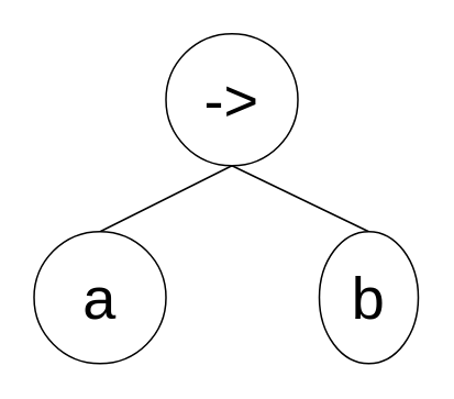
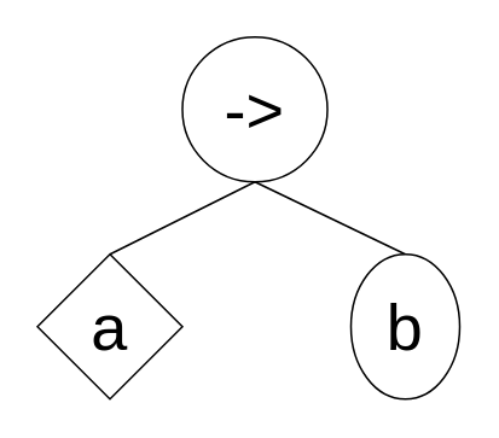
  <mxCell id="0" />
  <mxCell id="1" parent="0" />
  <mxCell id="2" value="" style="endArrow=none;html=1;entryX=0.5;entryY=1;entryDx=0;entryDy=0;exitX=0.5;exitY=0;exitDx=0;exitDy=0;" edge="1" parent="1" source="4" target="5"><mxGeometry width="50" height="50" relative="1" as="geometry"><mxPoint x="70" y="160" as="sourcePoint" /><mxPoint x="109.495" y="87.592" as="targetPoint" /></mxGeometry></mxCell>
  <mxCell id="3" value="" style="endArrow=none;html=1;entryX=0.5;entryY=1;entryDx=0;entryDy=0;exitX=0.5;exitY=0;exitDx=0;exitDy=0;" edge="1" parent="1" source="6" target="5"><mxGeometry width="50" height="50" relative="1" as="geometry"><mxPoint x="190" y="150" as="sourcePoint" /><mxPoint x="160" y="89.04" as="targetPoint" /></mxGeometry></mxCell>
- <mxCell id="4" value="&lt;font style=&quot;font-size: 36px&quot;&gt;a&lt;/font&gt;" style="ellipse;whiteSpace=wrap;html=1;aspect=fixed;" vertex="1" parent="1"><mxGeometry x="20" y="140" width="80" height="80" as="geometry" /></mxCell>
+ <mxCell id="4" value="&lt;font style=&quot;font-size: 36px&quot;&gt;a&lt;/font&gt;" style="rhombus;whiteSpace=wrap;html=1;aspect=fixed;" vertex="1" parent="1"><mxGeometry x="20" y="140" width="80" height="80" as="geometry" /></mxCell>
  <mxCell id="5" value="&lt;font style=&quot;font-size: 36px&quot;&gt;-&amp;gt;&lt;/font&gt;" style="ellipse;whiteSpace=wrap;html=1;aspect=fixed;" vertex="1" parent="1"><mxGeometry x="100" y="20" width="80" height="80" as="geometry" /></mxCell>
  <mxCell id="6" value="&lt;font style=&quot;font-size: 36px&quot;&gt;b&lt;/font&gt;" style="ellipse;whiteSpace=wrap;html=1;aspect=fixed;" vertex="1" parent="1"><mxGeometry x="193" y="140" width="60" height="80" as="geometry" /></mxCell>
